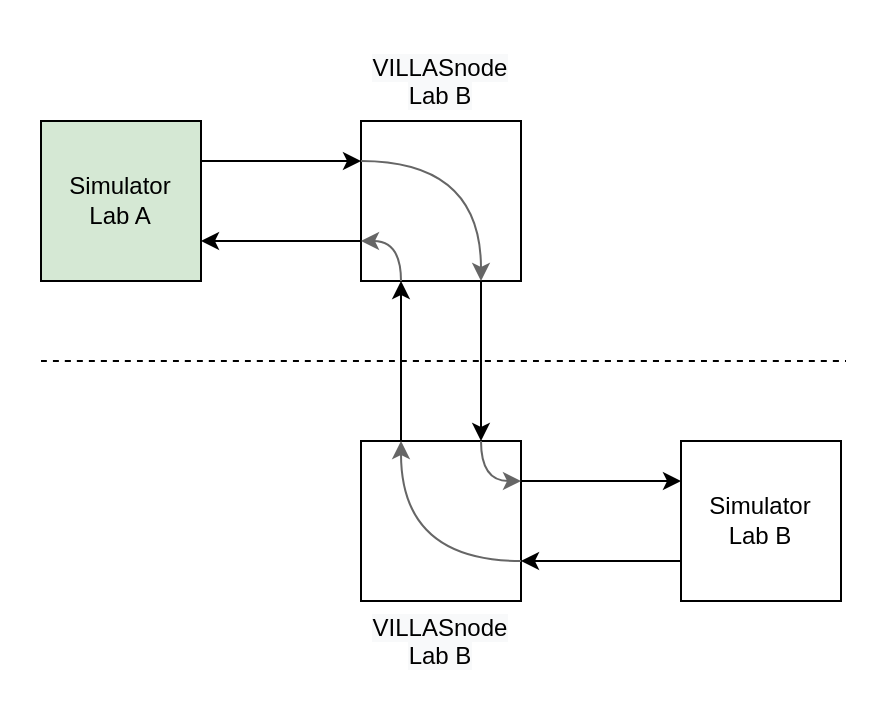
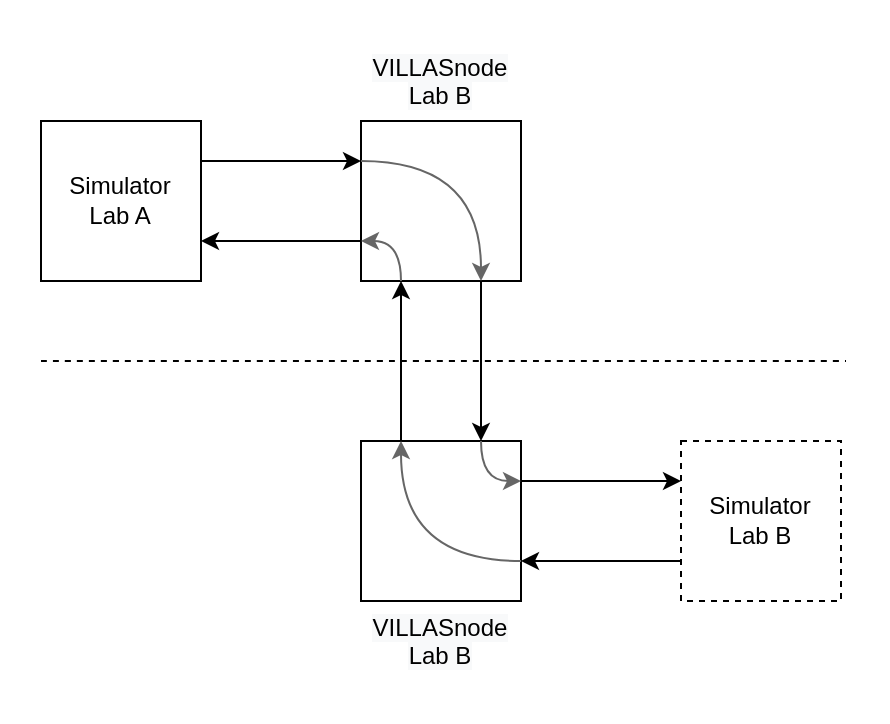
  <mxCell id="0" />
  <mxCell id="1" parent="0" />
  <mxCell id="2" value="" style="endArrow=none;dashed=1;html=1;curved=1;" edge="1" parent="1"><mxGeometry width="50" height="50" relative="1" as="geometry"><mxPoint x="20" y="180" as="sourcePoint" /><mxPoint x="422.5" y="180" as="targetPoint" /></mxGeometry></mxCell>
  <mxCell id="3" style="edgeStyle=none;html=1;exitX=1;exitY=0.25;exitDx=0;exitDy=0;entryX=0;entryY=0.25;entryDx=0;entryDy=0;" edge="1" parent="1" source="4"><mxGeometry relative="1" as="geometry"><mxPoint x="180" y="80" as="targetPoint" /></mxGeometry></mxCell>
- <mxCell id="4" value="Simulator&lt;br&gt;Lab A" style="rounded=0;whiteSpace=wrap;html=1;fillColor=#d5e8d4;" vertex="1" parent="1"><mxGeometry x="20" y="60" width="80" height="80" as="geometry" /></mxCell>
+ <mxCell id="4" value="Simulator&lt;br&gt;Lab A" style="rounded=0;whiteSpace=wrap;html=1;" vertex="1" parent="1"><mxGeometry x="20" y="60" width="80" height="80" as="geometry" /></mxCell>
  <mxCell id="5" style="edgeStyle=none;html=1;exitX=0;exitY=0.75;exitDx=0;exitDy=0;entryX=1;entryY=0.75;entryDx=0;entryDy=0;" edge="1" parent="1" target="4"><mxGeometry relative="1" as="geometry"><mxPoint x="180" y="120" as="sourcePoint" /></mxGeometry></mxCell>
  <mxCell id="6" style="edgeStyle=none;html=1;exitX=0.75;exitY=1;exitDx=0;exitDy=0;entryX=0.75;entryY=0;entryDx=0;entryDy=0;" edge="1" parent="1" target="14"><mxGeometry relative="1" as="geometry"><mxPoint x="240" y="140" as="sourcePoint" /></mxGeometry></mxCell>
  <mxCell id="7" style="edgeStyle=none;html=1;exitX=0.25;exitY=0;exitDx=0;exitDy=0;entryX=0.25;entryY=1;entryDx=0;entryDy=0;" edge="1" parent="1" source="14"><mxGeometry relative="1" as="geometry"><mxPoint x="200" y="140" as="targetPoint" /></mxGeometry></mxCell>
  <mxCell id="8" style="edgeStyle=none;html=1;exitX=1;exitY=0.25;exitDx=0;exitDy=0;entryX=0;entryY=0.25;entryDx=0;entryDy=0;" edge="1" parent="1" source="14" target="10"><mxGeometry relative="1" as="geometry" /></mxCell>
  <mxCell id="9" style="edgeStyle=none;html=1;exitX=0;exitY=0.75;exitDx=0;exitDy=0;entryX=1;entryY=0.75;entryDx=0;entryDy=0;" edge="1" parent="1" source="10" target="14"><mxGeometry relative="1" as="geometry" /></mxCell>
- <mxCell id="10" value="Simulator&lt;br&gt;Lab B" style="rounded=0;whiteSpace=wrap;html=1;" vertex="1" parent="1"><mxGeometry x="340" y="220" width="80" height="80" as="geometry" /></mxCell>
+ <mxCell id="10" value="Simulator&lt;br&gt;Lab B" style="rounded=0;whiteSpace=wrap;html=1;dashed=1;" vertex="1" parent="1"><mxGeometry x="340" y="220" width="80" height="80" as="geometry" /></mxCell>
  <mxCell id="11" value="&lt;meta charset=&quot;utf-8&quot;&gt;&lt;span style=&quot;color: rgb(0, 0, 0); font-family: helvetica; font-size: 12px; font-style: normal; font-weight: 400; letter-spacing: normal; text-indent: 0px; text-transform: none; word-spacing: 0px; background-color: rgb(248, 249, 250); display: inline; float: none;&quot;&gt;VILLASnode&lt;/span&gt;&lt;br style=&quot;color: rgb(0, 0, 0); font-family: helvetica; font-size: 12px; font-style: normal; font-weight: 400; letter-spacing: normal; text-indent: 0px; text-transform: none; word-spacing: 0px; background-color: rgb(248, 249, 250);&quot;&gt;&lt;span style=&quot;color: rgb(0, 0, 0); font-family: helvetica; font-size: 12px; font-style: normal; font-weight: 400; letter-spacing: normal; text-indent: 0px; text-transform: none; word-spacing: 0px; background-color: rgb(248, 249, 250); display: inline; float: none;&quot;&gt;Lab B&lt;/span&gt;" style="text;whiteSpace=wrap;html=1;align=center;" vertex="1" parent="1"><mxGeometry x="175" y="300" width="90" height="40" as="geometry" /></mxCell>
  <mxCell id="12" value="&lt;meta charset=&quot;utf-8&quot;&gt;&lt;span style=&quot;color: rgb(0, 0, 0); font-family: helvetica; font-size: 12px; font-style: normal; font-weight: 400; letter-spacing: normal; text-indent: 0px; text-transform: none; word-spacing: 0px; background-color: rgb(248, 249, 250); display: inline; float: none;&quot;&gt;VILLASnode&lt;/span&gt;&lt;br style=&quot;color: rgb(0, 0, 0); font-family: helvetica; font-size: 12px; font-style: normal; font-weight: 400; letter-spacing: normal; text-indent: 0px; text-transform: none; word-spacing: 0px; background-color: rgb(248, 249, 250);&quot;&gt;&lt;span style=&quot;color: rgb(0, 0, 0); font-family: helvetica; font-size: 12px; font-style: normal; font-weight: 400; letter-spacing: normal; text-indent: 0px; text-transform: none; word-spacing: 0px; background-color: rgb(248, 249, 250); display: inline; float: none;&quot;&gt;Lab B&lt;/span&gt;" style="text;whiteSpace=wrap;html=1;align=center;" vertex="1" parent="1"><mxGeometry x="175" width="90" height="40" as="geometry" y="20" /></mxCell>
  <mxCell id="13" value="" style="group" vertex="1" connectable="0" parent="1"><mxGeometry x="180" y="220" width="80" height="80" as="geometry" /></mxCell>
  <mxCell id="14" value="" style="rounded=0;whiteSpace=wrap;html=1;" vertex="1" parent="13"><mxGeometry width="80" height="80" as="geometry" /></mxCell>
  <mxCell id="15" style="edgeStyle=orthogonalEdgeStyle;html=1;exitX=1;exitY=0.75;exitDx=0;exitDy=0;entryX=0.25;entryY=0;entryDx=0;entryDy=0;curved=1;fillColor=#f5f5f5;strokeColor=#666666;" edge="1" parent="13" source="14" target="14"><mxGeometry relative="1" as="geometry"><Array as="points"><mxPoint x="20" y="60" /></Array></mxGeometry></mxCell>
  <mxCell id="16" style="edgeStyle=orthogonalEdgeStyle;curved=1;html=1;exitX=0.75;exitY=0;exitDx=0;exitDy=0;entryX=1;entryY=0.25;entryDx=0;entryDy=0;fillColor=#f5f5f5;strokeColor=#666666;" edge="1" parent="13" source="14" target="14"><mxGeometry relative="1" as="geometry"><Array as="points"><mxPoint x="60" y="20" /></Array></mxGeometry></mxCell>
  <mxCell id="17" value="" style="group;direction=south;rotation=-180;" vertex="1" connectable="0" parent="1"><mxGeometry x="180" y="60" width="80" height="80" as="geometry" /></mxCell>
  <mxCell id="18" value="" style="rounded=0;whiteSpace=wrap;html=1;rotation=-180;" vertex="1" parent="17"><mxGeometry width="80" height="80" as="geometry" /></mxCell>
  <mxCell id="19" style="edgeStyle=orthogonalEdgeStyle;html=1;exitX=1;exitY=0.75;exitDx=0;exitDy=0;entryX=0.25;entryY=0;entryDx=0;entryDy=0;curved=1;fillColor=#f5f5f5;strokeColor=#666666;" edge="1" parent="17" source="18" target="18"><mxGeometry relative="1" as="geometry"><Array as="points"><mxPoint x="60" y="20" /></Array></mxGeometry></mxCell>
  <mxCell id="20" style="edgeStyle=orthogonalEdgeStyle;curved=1;html=1;exitX=0.75;exitY=0;exitDx=0;exitDy=0;entryX=1;entryY=0.25;entryDx=0;entryDy=0;fillColor=#f5f5f5;strokeColor=#666666;" edge="1" parent="17" source="18" target="18"><mxGeometry relative="1" as="geometry"><Array as="points"><mxPoint x="20" y="60" /></Array></mxGeometry></mxCell>
